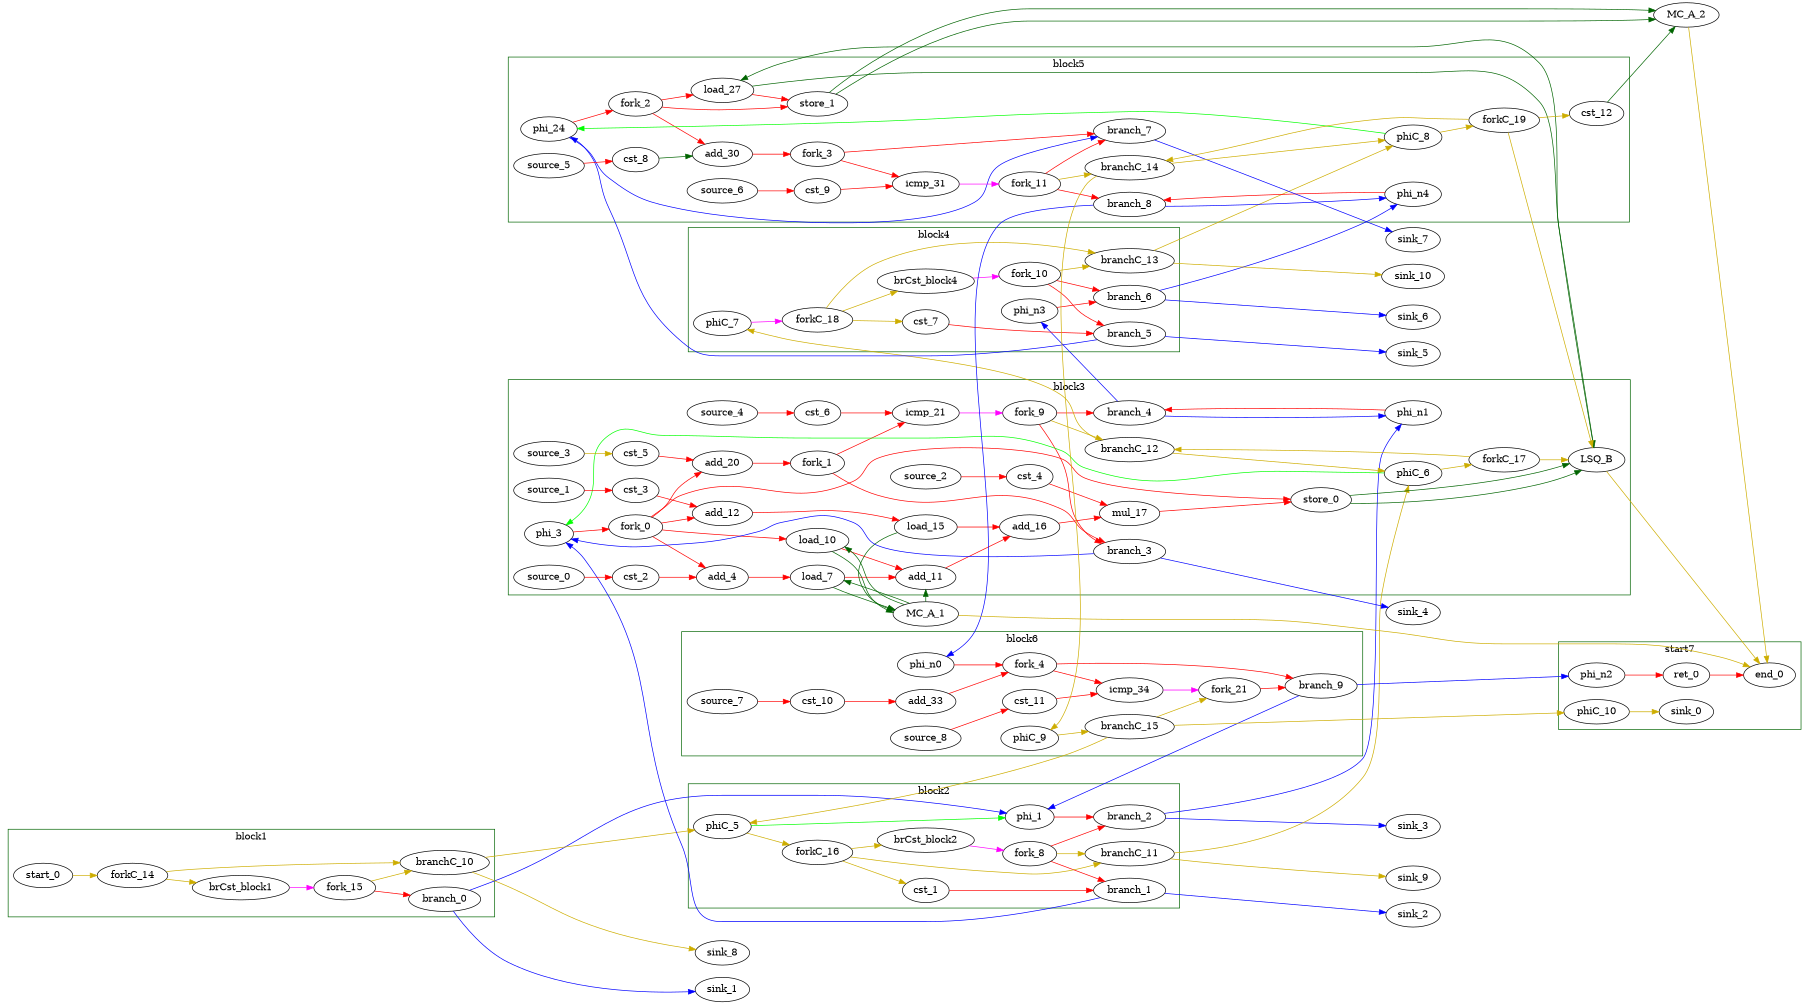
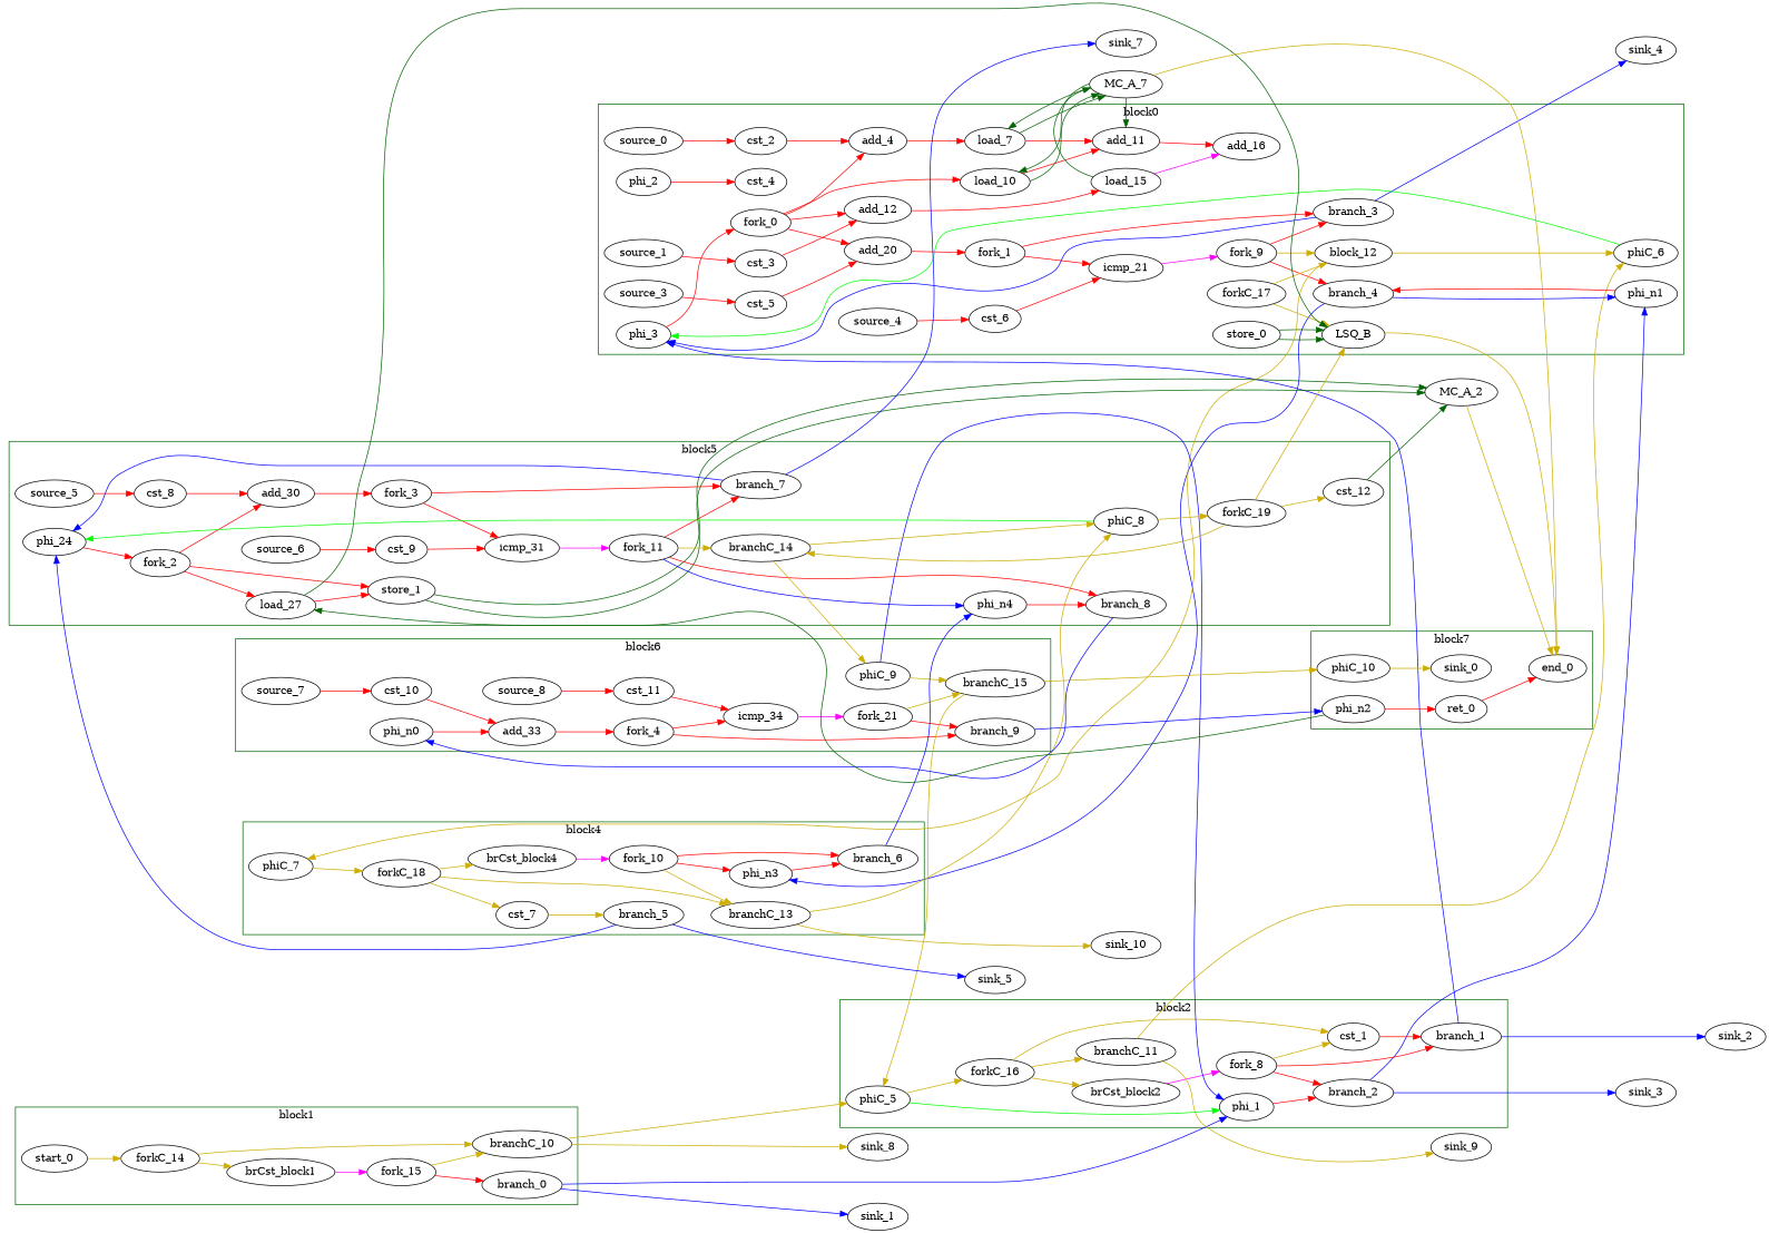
  digraph {
    rankdir=LR
    splines=spline
    node [bbID=3 in="in1:1" out="out1:1" type=Operator]
    edge [color=red from=out1 to=in1]
    brCst_block1 [bbID=1 type=Constant value="0x1"]
    fork_15 [bbID=1 out="out1:1 out2:1 " type=Fork]
    branch_0 [bbID=1 in="in1:1 in2?:1" out="out1+:1 out2-:1" type=Branch]
    start_0 [bbID=1 control=true in="in1:0" out="out1:0" type=Entry]
    forkC_14 [bbID=1 in="in1:0" out="out1:0 out2:0 out3:0 " type=Fork]
    branchC_10 [bbID=1 in="in1:0 in2?:1" out="out1+:0 out2-:0" type=Branch]
    phi_1 [bbID=2 delay=0.366 in="in1?:1 in2:3 in3:3 " out="out1:3" type=Mux]
    branch_2 [bbID=2 in="in1:3 in2?:1" out="out1+:3 out2-:3" type=Branch]
    brCst_block2 [bbID=2 type=Constant value="0x1"]
    fork_8 [bbID=2 out="out1:1 out2:1 out3:1 " type=Fork]
    cst_1 [bbID=2 type=Constant value="0x00000001"]
    branch_1 [bbID=2 in="in1:1 in2?:1" out="out1+:1 out2-:1" type=Branch]
    branchC_11 [bbID=2 in="in1:0 in2?:1" out="out1+:0 out2-:0" type=Branch]
    phiC_5 [bbID=2 delay=0.166 in="in1:0 in2:0 " out="out1:0 out2?:1" type=CntrlMerge]
    forkC_16 [bbID=2 in="in1:0" out="out1:0 out2:0 out3:0 " type=Fork]
    phi_3 [delay=0.366 in="in1?:1 in2:7 in3:7 " out="out1:7" type=Mux]
    fork_0 [in="in1:7" out="out1:7 out2:7 out3:7 out4:7 out5:7 " type=Fork]
    cst_2 [in="in1:32" out="out1:32" type=Constant value="0xFFFFFFFF"]
    add_4 [II=1 delay=1.693 in="in1:32 in2:32 " latency=0 op=add_op out="out1:32 "]
    load_7 [II=1 delay=0.000 in="in1:32 in2:32 " latency=2 op=mc_load_op out="out1:32 out2:32 " portId=0]
    add_11 [II=1 delay=1.693 in="in1:32 in2:32 " latency=0 op=add_op out="out1:32 "]
    load_10 [II=1 delay=0.000 in="in1:32 in2:7 " latency=2 op=mc_load_op out="out1:32 out2:7 " portId=1]
    add_16 [II=1 delay=1.693 in="in1:32 in2:32 " latency=0 op=add_op out="out1:32 "]
    cst_3 [type=Constant value="0x00000001"]
    add_12 [II=1 delay=1.693 in="in1:8 in2:8 " latency=0 op=add_op out="out1:8 "]
    load_15 [II=1 delay=0.000 in="in1:32 in2:8 " latency=2 op=mc_load_op out="out1:32 out2:8 " portId=2]
-   mul_17 [II=1 delay=0.000 in="in1:32 in2:32 " latency=4 op=mul_op out="out1:32 "]
    cst_4 [in="in1:2" out="out1:2" type=Constant value="0x00000003"]
    store_0 [II=1 delay=0.000 in="in1:32 in2:7 " latency=0 op=lsq_store_op out="out1:32 out2:7 " portId=0]
    cst_5 [type=Constant value="0x00000001"]
    add_20 [II=1 delay=1.693 in="in1:7 in2:7 " latency=0 op=add_op out="out1:7 "]
    fork_1 [in="in1:7" out="out1:7 out2:7 " type=Fork]
    cst_6 [in="in1:7" out="out1:7" type=Constant value="0x00000063"]
    icmp_21 [II=1 delay=1.530 in="in1:7 in2:7 " latency=0 op=icmp_ult_op out="out1:1 "]
    fork_9 [out="out1:1 out2:1 out3:1 " type=Fork]
    phi_n1 [delay=0.366 in="in1:3 in2:3 " out="out1:3" type=Merge]
    branch_4 [in="in1:3 in2?:1" out="out1+:3 out2-:3" type=Branch]
    branch_3 [in="in1:7 in2?:1" out="out1+:7 out2-:7" type=Branch]
-   branchC_12 [in="in1:0 in2?:1" out="out1+:0 out2-:0" type=Branch]
+   branchC_12 [in="in1:0 in2?:1" out="out1+:0 out2-:0" type=Branch label=block_12]
    LSQ_B [bbID=0 bbcount=2 fifoDepth=16 in="in1:0*c0 in2:0*c1 in3:7*s0a in4:32*s0d in5:7*l0a " ldcount=1 loadOffsets="{{0;0;0;0;0;0;0;0;0;0;0;0;0;0;0;0};{0;0;0;0;0;0;0;0;0;0;0;0;0;0;0;0}}" loadPorts="{{0;0;0;0;0;0;0;0;0;0;0;0;0;0;0;0};{0;0;0;0;0;0;0;0;0;0;0;0;0;0;0;0}}" memory=B numLoads="{0; 1}" numStores="{1; 0}" out="out1:32*l0d out2:0*e " stcount=1 storeOffsets="{{0;0;0;0;0;0;0;0;0;0;0;0;0;0;0;0};{0;0;0;0;0;0;0;0;0;0;0;0;0;0;0;0}}" storePorts="{{0;0;0;0;0;0;0;0;0;0;0;0;0;0;0;0};{0;0;0;0;0;0;0;0;0;0;0;0;0;0;0;0}}" type=LSQ]
    phiC_6 [delay=0.166 in="in1:0 in2:0 " out="out1:0 out2?:1" type=CntrlMerge]
    forkC_17 [in="in1:0" out="out1:0 out2:0 " type=Fork]
    source_0 [out="out1:32" type=Source in=""]
    source_1 [type=Source in=""]
-   source_2 [out="out1:2" type=Source in=""]
+   source_2 [out="out1:2" type=Source label=phi_2 in=""]
    source_3 [type=Source in=""]
    source_4 [out="out1:7" type=Source in=""]
    cst_10 [bbID=6 type=Constant value="0x00000001"]
    add_33 [II=1 bbID=6 delay=1.693 in="in1:3 in2:3 " latency=0 op=add_op out="out1:3 "]
    fork_4 [bbID=6 in="in1:3" out="out1:3 out2:3 " type=Fork]
    cst_11 [bbID=6 in="in1:2" out="out1:2" type=Constant value="0x00000003"]
    icmp_34 [II=1 bbID=6 delay=1.530 in="in1:3 in2:3 " latency=0 op=icmp_ult_op out="out1:1 "]
    fork_21 [bbID=6 out="out1:1 out2:1 " type=Fork]
    phi_n0 [bbID=6 delay=0.000 in="in1:3 " out="out1:3" type=Merge]
    branch_9 [bbID=6 in="in1:3 in2?:1" out="out1+:3 out2-:3" type=Branch]
    phiC_9 [bbID=6 delay=0.166 in="in1:0 " out="out1:0" type=Merge]
    branchC_15 [bbID=6 in="in1:0 in2?:1" out="out1+:0 out2-:0" type=Branch]
    source_7 [bbID=6 type=Source in=""]
    source_8 [bbID=6 out="out1:2" type=Source in=""]
    brCst_block4 [bbID=4 type=Constant value="0x1"]
    fork_10 [bbID=4 out="out1:1 out2:1 out3:1 " type=Fork]
    cst_7 [bbID=4 type=Constant value="0x00000001"]
    branch_5 [bbID=4 in="in1:1 in2?:1" out="out1+:1 out2-:1" type=Branch]
    phi_n3 [bbID=4 delay=0.000 in="in1:3 " out="out1:3" type=Merge]
    branch_6 [bbID=4 in="in1:3 in2?:1" out="out1+:3 out2-:3" type=Branch]
    branchC_13 [bbID=4 in="in1:0 in2?:1" out="out1+:0 out2-:0" type=Branch]
    phiC_7 [bbID=4 delay=0.166 in="in1:0 " out="out1:0" type=Merge]
    forkC_18 [bbID=4 in="in1:0" out="out1:0 out2:0 out3:0 " type=Fork]
    phi_24 [bbID=5 delay=0.366 in="in1?:1 in2:7 in3:7 " out="out1:7" type=Mux]
    fork_2 [bbID=5 in="in1:7" out="out1:7 out2:7 out3:7 " type=Fork]
    load_27 [II=1 bbID=5 delay=0.000 in="in1:32 in2:7 " latency=5 op=lsq_load_op out="out1:32 out2:7 " portId=0]
    store_1 [II=1 bbID=5 delay=0.000 in="in1:32 in2:7 " latency=0 op=mc_store_op out="out1:32 out2:7 " portId=0]
    cst_8 [bbID=5 type=Constant value="0x00000001"]
    add_30 [II=1 bbID=5 delay=1.693 in="in1:7 in2:7 " latency=0 op=add_op out="out1:7 "]
    fork_3 [bbID=5 in="in1:7" out="out1:7 out2:7 " type=Fork]
    cst_9 [bbID=5 in="in1:7" out="out1:7" type=Constant value="0x00000063"]
    icmp_31 [II=1 bbID=5 delay=1.530 in="in1:7 in2:7 " latency=0 op=icmp_ult_op out="out1:1 "]
    fork_11 [bbID=5 out="out1:1 out2:1 out3:1 " type=Fork]
    phi_n4 [bbID=5 delay=0.366 in="in1:3 in2:3 " out="out1:3" type=Merge]
    branch_8 [bbID=5 in="in1:3 in2?:1" out="out1+:3 out2-:3" type=Branch]
    branch_7 [bbID=5 in="in1:7 in2?:1" out="out1+:7 out2-:7" type=Branch]
    branchC_14 [bbID=5 in="in1:0 in2?:1" out="out1+:0 out2-:0" type=Branch]
    cst_12 [bbID=5 type=Constant value="0x00000001"]
    phiC_8 [bbID=5 delay=0.166 in="in1:0 in2:0 " out="out1:0 out2?:1" type=CntrlMerge]
    forkC_19 [bbID=5 in="in1:0" out="out1:0 out2:0 out3:0 " type=Fork]
    source_5 [bbID=5 type=Source in=""]
    source_6 [bbID=5 out="out1:7" type=Source in=""]
    ret_0 [II=1 bbID=7 delay=0.000 in="in1:3 " latency=0 op=ret_op out="out1:3 "]
    end_0 [bbID=0 in="in1:0*e in2:0*e in3:0*e in4:3 " out="out1:3" type=Exit]
    phi_n2 [bbID=7 delay=0.000 in="in1:3 " out="out1:3" type=Merge]
    phiC_10 [bbID=7 delay=0.166 in="in1:0 " out="out1:0" type=Merge]
    sink_0 [bbID=0 in="in1:0" type=Sink out=""]
    sink_1 [bbID=0 type=Sink out=""]
    sink_8 [bbID=0 in="in1:0" type=Sink out=""]
    sink_3 [bbID=0 in="in1:3" type=Sink out=""]
    sink_2 [bbID=0 type=Sink out=""]
    sink_9 [bbID=0 in="in1:0" type=Sink out=""]
-   MC_A_1 [bbID=0 bbcount=0 in="in1:32*l0a in2:32*l1a in3:32*l2a " ldcount=3 memory=A_1 out="out1:32*l0d out2:32*l1d out3:32*l2d out4:0*e " stcount=0 type=MC]
+   MC_A_1 [bbID=0 bbcount=0 in="in1:32*l0a in2:32*l1a in3:32*l2a " ldcount=3 memory=A_1 out="out1:32*l0d out2:32*l1d out3:32*l2d out4:0*e " stcount=0 type=MC label=MC_A_7]
    sink_4 [bbID=0 in="in1:7" type=Sink out=""]
    sink_5 [bbID=0 type=Sink out=""]
-   sink_6 [bbID=0 in="in1:3" type=Sink out=""]
    sink_10 [bbID=0 in="in1:0" type=Sink out=""]
    MC_A_2 [bbID=0 bbcount=1 in="in1:32*c0 in2:7*s0a in3:32*s0d " ldcount=0 memory=A_2 out="out1:0*e " stcount=1 type=MC]
    sink_7 [bbID=0 in="in1:7" type=Sink out=""]
    subgraph cluster_1 {
      color=darkgreen
      label=block1
      brCst_block1
      fork_15
      branch_0
      start_0
      forkC_14
      branchC_10
    }
    subgraph cluster_2 {
      color=darkgreen
      label=block2
      phi_1
      branch_2
      brCst_block2
      fork_8
      cst_1
      branch_1
      branchC_11
      phiC_5
      forkC_16
    }
    subgraph cluster_3 {
      color=darkgreen
-     label=block3
+     label=block0
      phi_3
      fork_0
      cst_2
      add_4
      load_7
      add_11
      load_10
      add_16
      cst_3
      add_12
      load_15
-     mul_17
      cst_4
      store_0
      cst_5
      add_20
      fork_1
      cst_6
      icmp_21
      fork_9
      phi_n1
      branch_4
      branch_3
      branchC_12
      LSQ_B
      phiC_6
      forkC_17
      source_0
      source_1
      source_2
      source_3
      source_4
    }
    subgraph cluster_4 {
      color=darkgreen
      label=block6
      cst_10
      add_33
      fork_4
      cst_11
      icmp_34
      fork_21
      phi_n0
      branch_9
      phiC_9
      branchC_15
      source_7
      source_8
    }
    subgraph cluster_5 {
      color=darkgreen
      label=block4
      brCst_block4
      fork_10
      cst_7
      branch_5
      phi_n3
      branch_6
      branchC_13
      phiC_7
      forkC_18
    }
    subgraph cluster_6 {
      color=darkgreen
      label=block5
      phi_24
      fork_2
      load_27
      store_1
      cst_8
      add_30
      fork_3
      cst_9
      icmp_31
      fork_11
      phi_n4
      branch_8
      branch_7
      branchC_14
      cst_12
      phiC_8
      forkC_19
      source_5
      source_6
    }
    subgraph cluster_7 {
      color=darkgreen
-     label=start7
+     label=block7
      ret_0
      end_0
      phi_n2
      phiC_10
      sink_0
    }
    brCst_block1 -> fork_15 [color=magenta]
    fork_15 -> branch_0 [to=in2]
    fork_15 -> branchC_10 [color=gold3 from=out2 to=in2]
    branch_0 -> phi_1 [color=blue minlen=3 to=in2]
    branch_0 -> sink_1 [color=blue from=out2 minlen=3]
    start_0 -> forkC_14 [color=gold3]
    forkC_14 -> brCst_block1 [color=gold3 from=out3]
    forkC_14 -> branchC_10 [color=gold3 from=out2]
    branchC_10 -> phiC_5 [color=gold3 minlen=3]
    branchC_10 -> sink_8 [color=gold3 from=out2 minlen=3]
    phi_1 -> branch_2
    branch_2 -> phi_n1 [color=blue minlen=3]
    branch_2 -> sink_3 [color=blue from=out2 minlen=3]
    brCst_block2 -> fork_8 [color=magenta]
    fork_8 -> branch_2 [to=in2]
    fork_8 -> branch_1 [from=out2 to=in2]
-   fork_8 -> branchC_11 [color=gold3 from=out3 to=in2]
+   fork_8 -> cst_1 [color=gold3 from=out3 to=in2]
    cst_1 -> branch_1
    branch_1 -> phi_3 [color=blue minlen=3 to=in2]
    branch_1 -> sink_2 [color=blue from=out2 minlen=3]
    branchC_11 -> phiC_6 [color=gold3 minlen=3]
    branchC_11 -> sink_9 [color=gold3 from=out2 minlen=3]
    phiC_5 -> phi_1 [color=green from=out2]
    phiC_5 -> forkC_16 [color=gold3]
    forkC_16 -> brCst_block2 [color=gold3 from=out3]
    forkC_16 -> cst_1 [color=gold3]
    forkC_16 -> branchC_11 [color=gold3 from=out2]
    phi_3 -> fork_0
    fork_0 -> add_4
    fork_0 -> load_10 [from=out4 to=in2]
    fork_0 -> add_12 [from=out2]
-   fork_0 -> store_0 [from=out5 to=in2]
    fork_0 -> add_20 [from=out3]
    cst_2 -> add_4 [to=in2]
    add_4 -> load_7 [to=in2]
    load_7 -> add_11
    load_7 -> MC_A_1 [color=darkgreen from=out2 mem_address=true]
    add_11 -> add_16
    load_10 -> add_11 [to=in2]
    load_10 -> MC_A_1 [color=darkgreen from=out2 mem_address=true to=in2]
-   add_16 -> mul_17
    cst_3 -> add_12 [to=in2]
    add_12 -> load_15 [to=in2]
-   load_15 -> add_16 [to=in2]
+   load_15 -> add_16 [color=magenta to=in2]
    load_15 -> MC_A_1 [color=darkgreen from=out2 mem_address=true to=in3]
-   mul_17 -> store_0
-   cst_4 -> mul_17 [to=in2]
    store_0 -> LSQ_B [color=darkgreen from=out2 mem_address=true to=in3]
    store_0 -> LSQ_B [color=darkgreen mem_address=false to=in4]
    cst_5 -> add_20 [to=in2]
    add_20 -> fork_1
    fork_1 -> icmp_21
    fork_1 -> branch_3 [from=out2]
    cst_6 -> icmp_21 [to=in2]
    icmp_21 -> fork_9 [color=magenta]
    fork_9 -> branch_4 [to=in2]
    fork_9 -> branch_3 [from=out2 to=in2]
    fork_9 -> branchC_12 [color=gold3 from=out3 to=in2]
    phi_n1 -> branch_4
    branch_4 -> phi_n1 [color=blue minlen=3 to=in2]
    branch_4 -> phi_n3 [color=blue from=out2 minlen=3]
    branch_3 -> phi_3 [color=blue minlen=3 to=in3]
    branch_3 -> sink_4 [color=blue from=out2 minlen=3]
    branchC_12 -> phiC_6 [color=gold3 minlen=3 to=in2]
    branchC_12 -> phiC_7 [color=gold3 from=out2 minlen=3]
-   LSQ_B -> load_27 [color=darkgreen mem_address=false]
+   phi_n2 -> load_27 [color=darkgreen mem_address=false]
    LSQ_B -> end_0 [color=gold3 from=out2]
    phiC_6 -> phi_3 [color=green from=out2]
-   phiC_6 -> forkC_17 [color=gold3]
    forkC_17 -> branchC_12 [color=gold3 from=out2]
    forkC_17 -> LSQ_B [color=gold3]
    source_0 -> cst_2
    source_1 -> cst_3
    source_2 -> cst_4
-   source_3 -> cst_5 [color=gold3]
+   source_3 -> cst_5
    source_4 -> cst_6
    cst_10 -> add_33 [to=in2]
    add_33 -> fork_4
    fork_4 -> icmp_34
    fork_4 -> branch_9 [from=out2]
    cst_11 -> icmp_34 [to=in2]
    icmp_34 -> fork_21 [color=magenta]
    fork_21 -> branch_9 [to=in2]
-   branchC_15 -> fork_21 [color=gold3 from=out2 to=in2]
-   phi_n0 -> fork_4
-   branch_9 -> phi_1 [color=blue minlen=3 to=in3]
+   fork_21 -> branchC_15 [color=gold3 from=out2 to=in2]
+   phi_n0 -> add_33
+   phiC_9 -> phi_1 [color=blue minlen=3 to=in3]
    branch_9 -> phi_n2 [color=blue from=out2 minlen=3]
    phiC_9 -> branchC_15 [color=gold3]
    branchC_15 -> phiC_5 [color=gold3 minlen=3 to=in2]
    branchC_15 -> phiC_10 [color=gold3 from=out2 minlen=3]
    source_7 -> cst_10
    source_8 -> cst_11
    brCst_block4 -> fork_10 [color=magenta]
-   fork_10 -> branch_5 [from=out2 to=in2]
+   fork_10 -> phi_n3 [from=out2 to=in2]
    fork_10 -> branch_6 [to=in2]
    fork_10 -> branchC_13 [color=gold3 from=out3 to=in2]
-   cst_7 -> branch_5
+   cst_7 -> branch_5 [color=gold3]
    branch_5 -> phi_24 [color=blue minlen=3 to=in2]
    branch_5 -> sink_5 [color=blue from=out2 minlen=3]
    phi_n3 -> branch_6
    branch_6 -> phi_n4 [color=blue minlen=3]
-   branch_6 -> sink_6 [color=blue from=out2 minlen=3]
    branchC_13 -> phiC_8 [color=gold3 minlen=3]
    branchC_13 -> sink_10 [color=gold3 from=out2 minlen=3]
-   phiC_7 -> forkC_18 [color=magenta]
+   phiC_7 -> forkC_18 [color=gold3]
    forkC_18 -> brCst_block4 [color=gold3 from=out3]
    forkC_18 -> cst_7 [color=gold3]
    forkC_18 -> branchC_13 [color=gold3 from=out2]
    phi_24 -> fork_2
    fork_2 -> load_27 [from=out2 to=in2]
    fork_2 -> store_1 [from=out3 to=in2]
    fork_2 -> add_30
    load_27 -> LSQ_B [color=darkgreen from=out2 mem_address=true to=in5]
    load_27 -> store_1
    store_1 -> MC_A_2 [color=darkgreen from=out2 mem_address=true to=in2]
    store_1 -> MC_A_2 [color=darkgreen mem_address=false to=in3]
-   cst_8 -> add_30 [color=darkgreen to=in2]
+   cst_8 -> add_30 [to=in2]
    add_30 -> fork_3
    fork_3 -> icmp_31
    fork_3 -> branch_7 [from=out2]
    cst_9 -> icmp_31 [to=in2]
    icmp_31 -> fork_11 [color=magenta]
    fork_11 -> branch_8 [to=in2]
    fork_11 -> branch_7 [from=out2 to=in2]
    fork_11 -> branchC_14 [color=gold3 from=out3 to=in2]
    phi_n4 -> branch_8
    branch_8 -> phi_n0 [color=blue from=out2 minlen=3]
-   branch_8 -> phi_n4 [color=blue minlen=3 to=in2]
-   phi_24 -> branch_7 [color=blue minlen=3 to=in3]
+   fork_11 -> phi_n4 [color=blue minlen=3 to=in2]
+   branch_7 -> phi_24 [color=blue minlen=3 to=in3]
    branch_7 -> sink_7 [color=blue from=out2 minlen=3]
    branchC_14 -> phiC_9 [color=gold3 from=out2 minlen=3]
    branchC_14 -> phiC_8 [color=gold3 minlen=3 to=in2]
    cst_12 -> MC_A_2 [color=darkgreen]
    phiC_8 -> phi_24 [color=green from=out2]
    phiC_8 -> forkC_19 [color=gold3]
    forkC_19 -> LSQ_B [color=gold3 to=in2]
    forkC_19 -> branchC_14 [color=gold3 from=out3]
    forkC_19 -> cst_12 [color=gold3 from=out2]
    source_5 -> cst_8
    source_6 -> cst_9
    ret_0 -> end_0 [to=in4]
    phi_n2 -> ret_0
    phiC_10 -> sink_0 [color=gold3]
    MC_A_1 -> load_7 [color=darkgreen mem_address=false]
    MC_A_1 -> add_11 [color=darkgreen from=out3 mem_address=false]
    MC_A_1 -> load_10 [color=darkgreen from=out2 mem_address=false]
    MC_A_1 -> end_0 [color=gold3 from=out4 to=in2]
    MC_A_2 -> end_0 [color=gold3 to=in3]
  }
